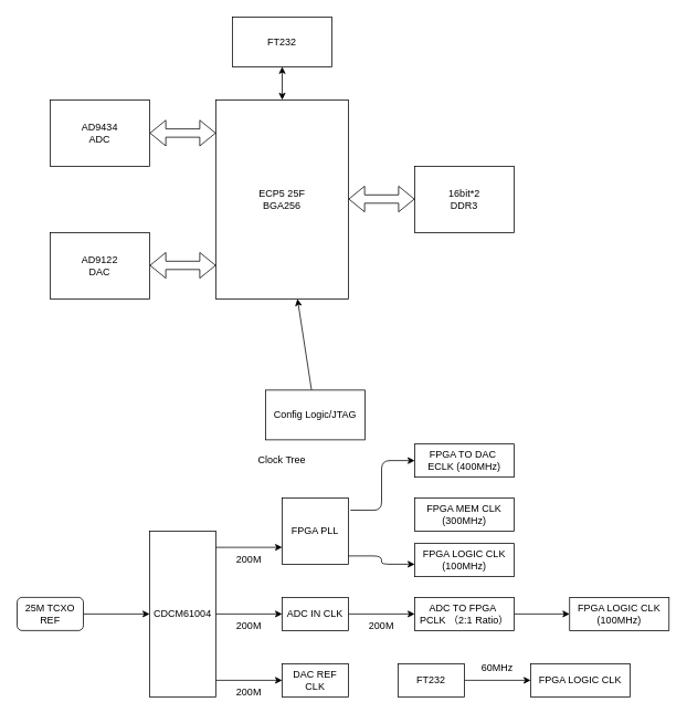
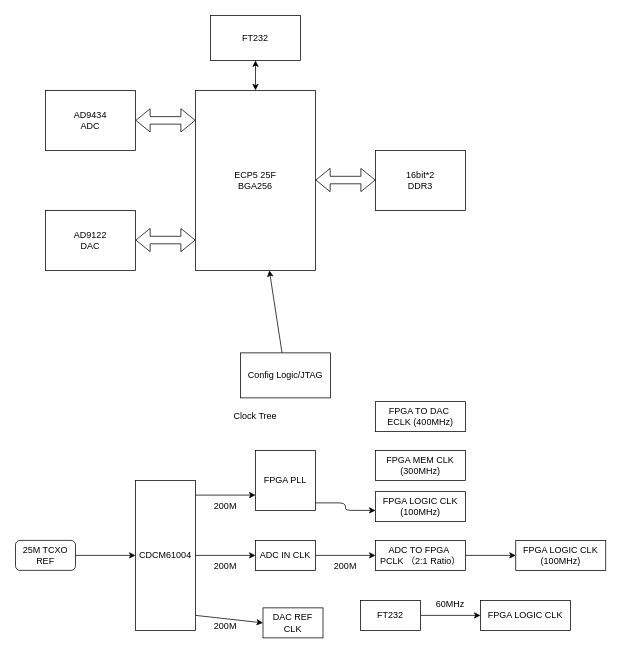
  <mxCell id="0" />
  <mxCell id="1" parent="0" />
  <mxCell id="2" value="ECP5 25F&lt;br&gt;BGA256" style="rounded=0;whiteSpace=wrap;html=1;" parent="1" vertex="1"><mxGeometry x="260" y="120" width="160" height="240" as="geometry" /></mxCell>
  <mxCell id="3" value="AD9122&lt;br&gt;DAC" style="rounded=0;whiteSpace=wrap;html=1;" parent="1" vertex="1"><mxGeometry x="60" y="280" width="120" height="80" as="geometry" /></mxCell>
  <mxCell id="4" value="AD9434&lt;br&gt;ADC" style="rounded=0;whiteSpace=wrap;html=1;" parent="1" vertex="1"><mxGeometry x="60" y="120" width="120" height="80" as="geometry" /></mxCell>
  <mxCell id="5" value="16bit*2&lt;br&gt;DDR3" style="rounded=0;whiteSpace=wrap;html=1;" parent="1" vertex="1"><mxGeometry x="500" y="200" width="120" height="80" as="geometry" /></mxCell>
  <mxCell id="6" value="" style="shape=flexArrow;endArrow=classic;startArrow=classic;html=1;exitX=1;exitY=0.5;exitDx=0;exitDy=0;" parent="1" source="4" edge="1"><mxGeometry width="100" height="100" relative="1" as="geometry"><mxPoint x="160" y="260" as="sourcePoint" /><mxPoint x="260" y="160" as="targetPoint" /></mxGeometry></mxCell>
  <mxCell id="7" value="" style="shape=flexArrow;endArrow=classic;startArrow=classic;html=1;exitX=1;exitY=0.5;exitDx=0;exitDy=0;" parent="1" edge="1"><mxGeometry width="100" height="100" relative="1" as="geometry"><mxPoint x="180" y="319.58" as="sourcePoint" /><mxPoint x="260" y="319.58" as="targetPoint" /></mxGeometry></mxCell>
  <mxCell id="8" value="" style="shape=flexArrow;endArrow=classic;startArrow=classic;html=1;exitX=1;exitY=0.5;exitDx=0;exitDy=0;" parent="1" edge="1"><mxGeometry width="100" height="100" relative="1" as="geometry"><mxPoint x="420" y="239.58" as="sourcePoint" /><mxPoint x="500" y="239.58" as="targetPoint" /></mxGeometry></mxCell>
  <mxCell id="9" value="" style="edgeStyle=none;html=1;" parent="1" source="10" target="2" edge="1"><mxGeometry relative="1" as="geometry" /></mxCell>
  <mxCell id="10" value="Config Logic/JTAG" style="rounded=0;whiteSpace=wrap;html=1;" parent="1" vertex="1"><mxGeometry x="320" y="470" width="120" height="60" as="geometry" /></mxCell>
  <mxCell id="11" value="FT232" style="rounded=0;whiteSpace=wrap;html=1;" parent="1" vertex="1"><mxGeometry x="280" y="20" width="120" height="60" as="geometry" /></mxCell>
  <mxCell id="12" value="" style="endArrow=classic;startArrow=classic;html=1;exitX=0.5;exitY=0;exitDx=0;exitDy=0;" parent="1" source="2" edge="1"><mxGeometry width="50" height="50" relative="1" as="geometry"><mxPoint x="290" y="130" as="sourcePoint" /><mxPoint x="340" y="80" as="targetPoint" /></mxGeometry></mxCell>
  <mxCell id="13" value="Clock Tree" style="text;html=1;strokeColor=none;fillColor=none;align=center;verticalAlign=middle;whiteSpace=wrap;rounded=0;" parent="1" vertex="1"><mxGeometry x="310" y="540" width="60" height="30" as="geometry" /></mxCell>
  <mxCell id="14" value="" style="edgeStyle=none;html=1;" parent="1" source="15" target="16" edge="1"><mxGeometry relative="1" as="geometry" /></mxCell>
  <mxCell id="15" value="25M TCXO REF" style="whiteSpace=wrap;html=1;rounded=1;" parent="1" vertex="1"><mxGeometry x="20" y="720" width="80" height="40" as="geometry" /></mxCell>
  <mxCell id="16" value="CDCM61004" style="rounded=0;whiteSpace=wrap;html=1;" parent="1" vertex="1"><mxGeometry x="180" y="640" width="80" height="200" as="geometry" /></mxCell>
- <mxCell id="17" value="DAC REF CLK" style="rounded=0;whiteSpace=wrap;html=1;" parent="1" vertex="1"><mxGeometry x="340" y="800" width="80" height="40" as="geometry" /></mxCell>
+ <mxCell id="17" value="DAC REF CLK" style="rounded=0;whiteSpace=wrap;html=1;" parent="1" vertex="1"><mxGeometry x="350" y="810" width="80" height="40" as="geometry" /></mxCell>
  <mxCell id="18" value="" style="endArrow=classic;html=1;entryX=0;entryY=0.5;entryDx=0;entryDy=0;" parent="1" target="17" edge="1"><mxGeometry width="50" height="50" relative="1" as="geometry"><mxPoint x="260" y="820" as="sourcePoint" /><mxPoint x="310" y="770" as="targetPoint" /></mxGeometry></mxCell>
  <mxCell id="19" value="200M" style="text;html=1;strokeColor=none;fillColor=none;align=center;verticalAlign=middle;whiteSpace=wrap;rounded=0;" parent="1" vertex="1"><mxGeometry x="270" y="820" width="60" height="30" as="geometry" /></mxCell>
  <mxCell id="20" value="" style="edgeStyle=none;html=1;" parent="1" source="21" target="28" edge="1"><mxGeometry relative="1" as="geometry" /></mxCell>
  <mxCell id="21" value="ADC IN CLK" style="rounded=0;whiteSpace=wrap;html=1;" parent="1" vertex="1"><mxGeometry x="340" y="720" width="80" height="40" as="geometry" /></mxCell>
  <mxCell id="22" value="" style="endArrow=classic;html=1;entryX=0;entryY=0.5;entryDx=0;entryDy=0;" parent="1" edge="1"><mxGeometry width="50" height="50" relative="1" as="geometry"><mxPoint x="260" y="740" as="sourcePoint" /><mxPoint x="340" y="740" as="targetPoint" /></mxGeometry></mxCell>
  <mxCell id="23" value="200M" style="text;html=1;strokeColor=none;fillColor=none;align=center;verticalAlign=middle;whiteSpace=wrap;rounded=0;" parent="1" vertex="1"><mxGeometry x="270" y="740" width="60" height="30" as="geometry" /></mxCell>
  <mxCell id="24" value="FPGA PLL" style="rounded=0;whiteSpace=wrap;html=1;" parent="1" vertex="1"><mxGeometry x="340" y="600" width="80" height="80" as="geometry" /></mxCell>
  <mxCell id="25" value="200M" style="text;html=1;strokeColor=none;fillColor=none;align=center;verticalAlign=middle;whiteSpace=wrap;rounded=0;" parent="1" vertex="1"><mxGeometry x="270" y="660" width="60" height="30" as="geometry" /></mxCell>
  <mxCell id="26" value="" style="endArrow=classic;html=1;entryX=0;entryY=0.5;entryDx=0;entryDy=0;" parent="1" edge="1"><mxGeometry width="50" height="50" relative="1" as="geometry"><mxPoint x="260" y="659.66" as="sourcePoint" /><mxPoint x="340" y="659.66" as="targetPoint" /></mxGeometry></mxCell>
  <mxCell id="27" value="" style="edgeStyle=none;html=1;" parent="1" source="28" target="35" edge="1"><mxGeometry relative="1" as="geometry" /></mxCell>
  <mxCell id="28" value="ADC TO FPGA&amp;nbsp; PCLK （2:1 Ratio）" style="rounded=0;whiteSpace=wrap;html=1;" parent="1" vertex="1"><mxGeometry x="500" y="720" width="120" height="40" as="geometry" /></mxCell>
  <mxCell id="29" value="200M" style="text;html=1;strokeColor=none;fillColor=none;align=center;verticalAlign=middle;whiteSpace=wrap;rounded=0;" parent="1" vertex="1"><mxGeometry x="430" y="740" width="60" height="30" as="geometry" /></mxCell>
  <mxCell id="30" value="FPGA TO DAC&amp;nbsp; ECLK (400MHz)" style="rounded=0;whiteSpace=wrap;html=1;" parent="1" vertex="1"><mxGeometry x="500" y="535" width="120" height="40" as="geometry" /></mxCell>
- <mxCell id="31" value="" style="endArrow=classic;html=1;exitX=1.029;exitY=0.185;exitDx=0;exitDy=0;exitPerimeter=0;entryX=0;entryY=0.5;entryDx=0;entryDy=0;" parent="1" source="24" target="30" edge="1"><mxGeometry width="50" height="50" relative="1" as="geometry"><mxPoint x="450" y="630" as="sourcePoint" /><mxPoint x="500" y="580" as="targetPoint" /><Array as="points"><mxPoint x="460" y="615" /><mxPoint x="460" y="555" /></Array></mxGeometry></mxCell>
  <mxCell id="32" value="FPGA MEM CLK (300MHz)" style="rounded=0;whiteSpace=wrap;html=1;" parent="1" vertex="1"><mxGeometry x="500" y="600" width="120" height="40" as="geometry" /></mxCell>
  <mxCell id="33" value="FPGA LOGIC CLK (100MHz)" style="rounded=0;whiteSpace=wrap;html=1;" parent="1" vertex="1"><mxGeometry x="500" y="655" width="120" height="40" as="geometry" /></mxCell>
  <mxCell id="34" value="" style="endArrow=classic;html=1;entryX=0;entryY=0.625;entryDx=0;entryDy=0;entryPerimeter=0;" parent="1" target="33" edge="1"><mxGeometry width="50" height="50" relative="1" as="geometry"><mxPoint x="420" y="670" as="sourcePoint" /><mxPoint x="470" y="620" as="targetPoint" /><Array as="points"><mxPoint x="460" y="670" /><mxPoint x="460" y="680" /></Array></mxGeometry></mxCell>
  <mxCell id="35" value="FPGA LOGIC CLK (100MHz)" style="rounded=0;whiteSpace=wrap;html=1;" parent="1" vertex="1"><mxGeometry x="687" y="720" width="120" height="40" as="geometry" /></mxCell>
  <mxCell id="36" value="" style="edgeStyle=none;html=1;" parent="1" source="37" target="38" edge="1"><mxGeometry relative="1" as="geometry" /></mxCell>
  <mxCell id="37" value="FT232" style="rounded=0;whiteSpace=wrap;html=1;" parent="1" vertex="1"><mxGeometry x="480" y="800" width="80" height="40" as="geometry" /></mxCell>
  <mxCell id="38" value="FPGA LOGIC CLK" style="rounded=0;whiteSpace=wrap;html=1;" parent="1" vertex="1"><mxGeometry x="640" y="800" width="120" height="40" as="geometry" /></mxCell>
  <mxCell id="39" value="60MHz" style="text;html=1;strokeColor=none;fillColor=none;align=center;verticalAlign=middle;whiteSpace=wrap;rounded=0;" parent="1" vertex="1"><mxGeometry x="570" y="790" width="60" height="30" as="geometry" /></mxCell>
